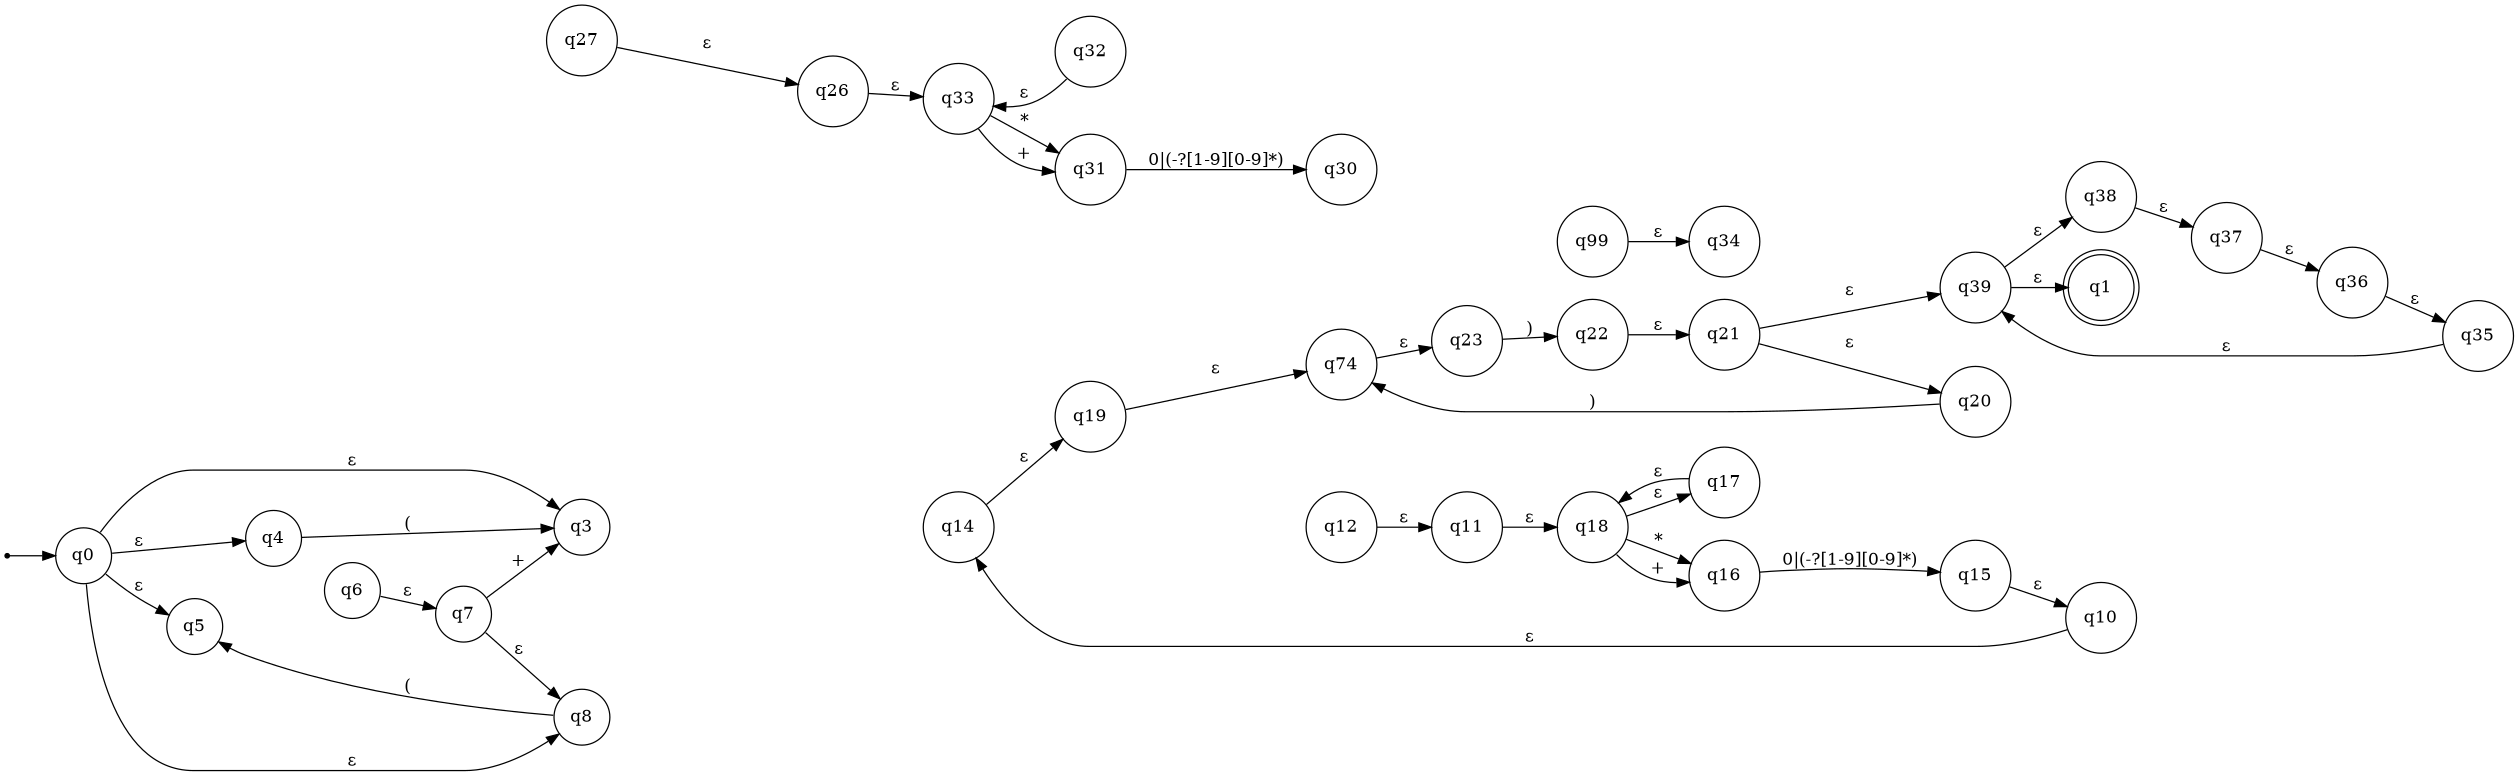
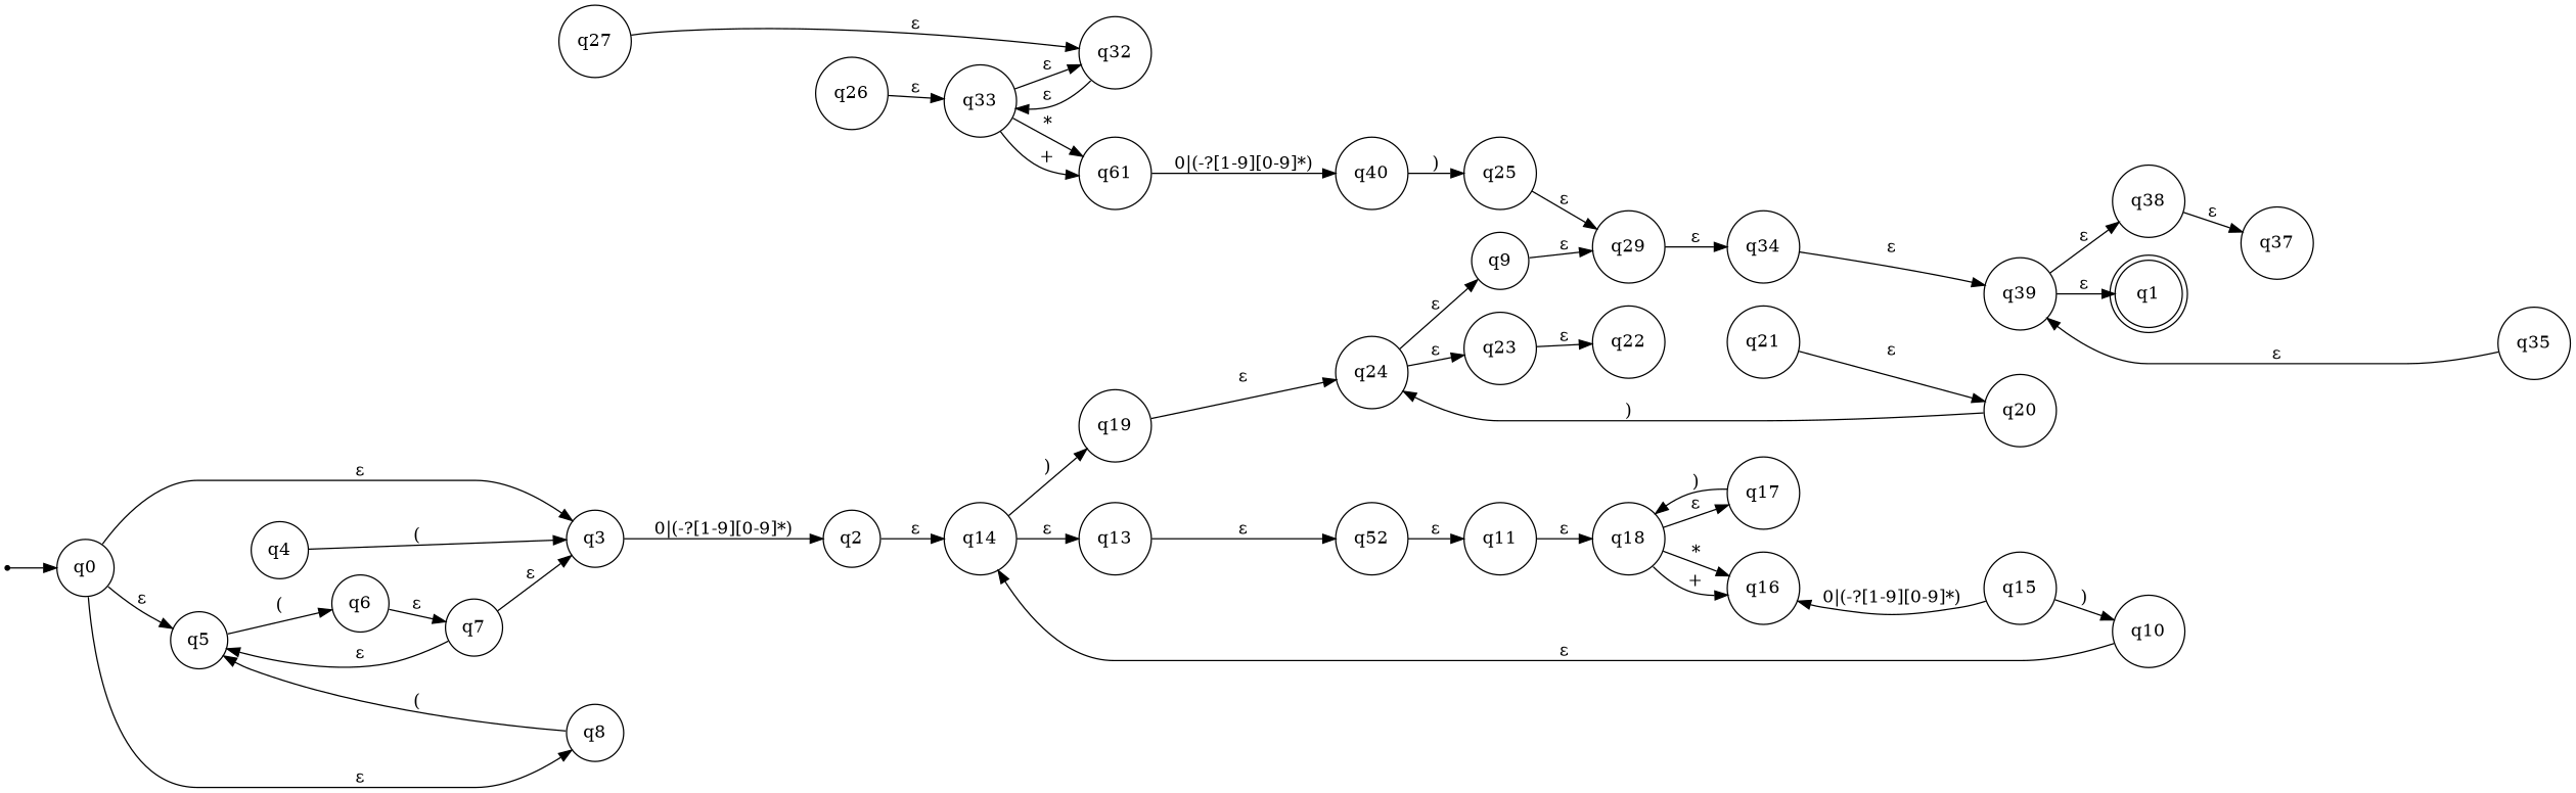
  digraph {
    rankdir=LR
    node [shape=circle]
    "" [shape=point]
    q0
    q3
    q4
    q5
    q8
+   q2
    q6
    q1 [shape=doublecircle]
    q14
+   q13
    q19
    q7
-   q29 [label=q99]
+   q9
+   q29
    q34
    q10
    q11
    q18
    q16
    q17
-   q12
-   q24 [label=q74]
+   q12 [label=q52]
+   q24
    q15
    q23
    q20
    q21
    q22
+   q25
    q26
    q33
-   q31
+   q31 [label=q61]
    q32
    q27
    q39
-   q30
+   q30 [label=q40]
    q38
    q35
-   q36
    q37
    "" -> q0
    q0 -> q3 [label="ε"]
-   q0 -> q4 [label="ε"]
    q0 -> q5 [label="ε"]
    q0 -> q8 [label="ε"]
+   q3 -> q2 [label="0|(-?[1-9][0-9]*)"]
    q4 -> q3 [label="("]
+   q5 -> q6 [label="("]
    q8 -> q5 [label="("]
+   q2 -> q14 [label="ε"]
    q6 -> q7 [label="ε"]
-   q14 -> q19 [label="ε"]
+   q14 -> q13 [label="ε"]
+   q14 -> q19 [label=")"]
+   q13 -> q12 [label="ε"]
    q19 -> q24 [label="ε"]
-   q7 -> q3 [label="+"]
-   q7 -> q8 [label="ε"]
+   q7 -> q3 [label="ε"]
+   q7 -> q5 [label="ε"]
+   q9 -> q29 [label="ε"]
    q29 -> q34 [label="ε"]
-   q21 -> q39 [label="ε"]
+   q34 -> q39 [label="ε"]
    q10 -> q14 [label="ε"]
    q11 -> q18 [label="ε"]
    q18 -> q16 [label="*"]
    q18 -> q16 [label="+"]
    q18 -> q17 [label="ε"]
-   q16 -> q15 [label="0|(-?[1-9][0-9]*)"]
-   q17 -> q18 [label="ε"]
+   q15 -> q16 [label="0|(-?[1-9][0-9]*)"]
+   q17 -> q18 [label=")"]
    q12 -> q11 [label="ε"]
+   q24 -> q9 [label="ε"]
    q24 -> q23 [label="ε"]
-   q15 -> q10 [label="ε"]
-   q23 -> q22 [label=")"]
+   q15 -> q10 [label=")"]
+   q23 -> q22 [label="ε"]
    q20 -> q24 [label=")"]
    q21 -> q20 [label="ε"]
-   q22 -> q21 [label="ε"]
+   q25 -> q29 [label="ε"]
    q26 -> q33 [label="ε"]
    q33 -> q31 [label="*"]
    q33 -> q31 [label="+"]
+   q33 -> q32 [label="ε"]
    q31 -> q30 [label="0|(-?[1-9][0-9]*)"]
    q32 -> q33 [label="ε"]
-   q27 -> q26 [label="ε"]
+   q27 -> q32 [label="ε"]
    q39 -> q1 [label="ε"]
    q39 -> q38 [label="ε"]
+   q30 -> q25 [label=")"]
    q38 -> q37 [label="ε"]
    q35 -> q39 [label="ε"]
-   q36 -> q35 [label="ε"]
-   q37 -> q36 [label="ε"]
  }
